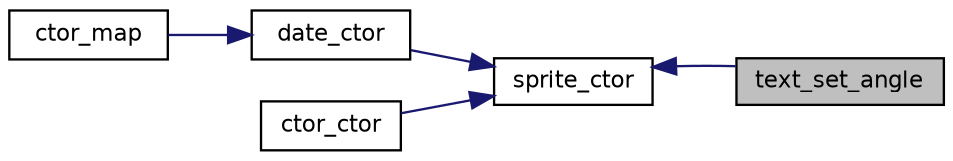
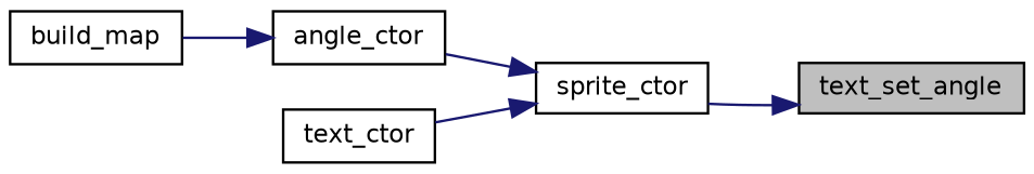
  digraph {
    rankdir=RL
    node [color=black fillcolor=white fontname=Helvetica fontsize=10 shape=record style=filled]
    edge [color=midnightblue dir=back fontname=Helvetica fontsize=10 labelfontname=Helvetica labelfontsize=10 style=solid]
    n1 [fillcolor=grey75 fontcolor=black height=0.2 label=text_set_angle width=0.4]
    n2 [height=0.2 label=sprite_ctor width=0.4]
-   n3 [height=0.2 label=date_ctor width=0.4]
-   n4 [height=0.2 label=ctor_ctor width=0.4]
-   n5 [height=0.2 label=ctor_map width=0.4]
-   n2 -> n1
+   n3 [height=0.2 label=angle_ctor width=0.4]
+   n4 [height=0.2 label=text_ctor width=0.4]
+   n5 [height=0.2 label=build_map width=0.4]
+   n1 -> n2
    n2 -> n3
    n2 -> n4
    n3 -> n5
  }
